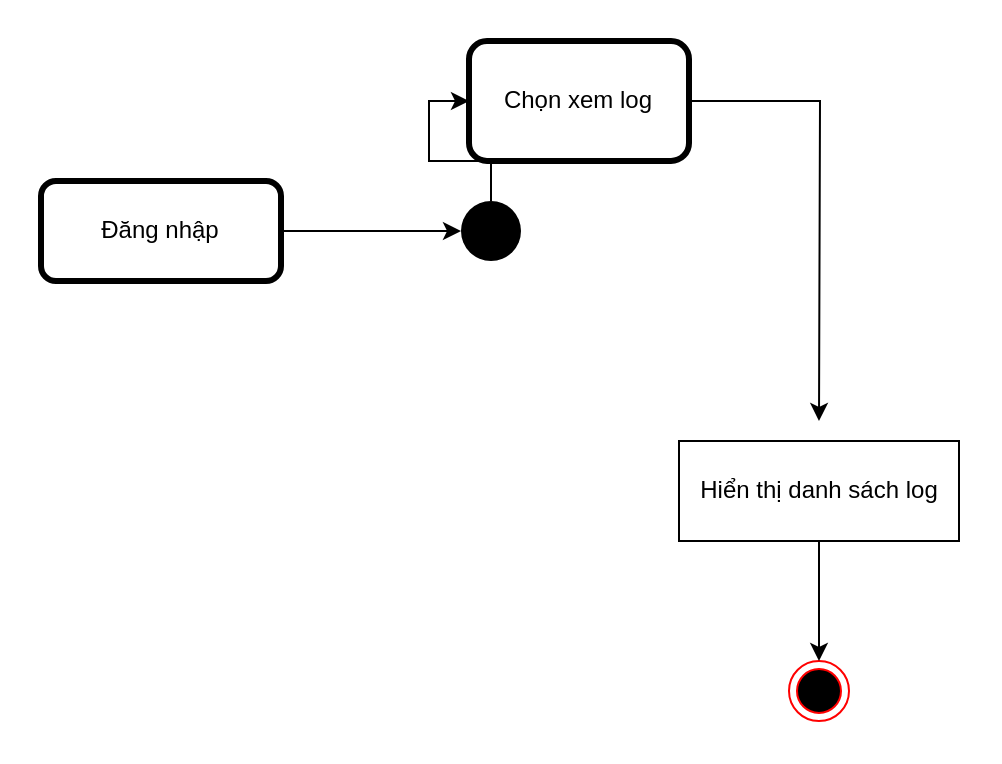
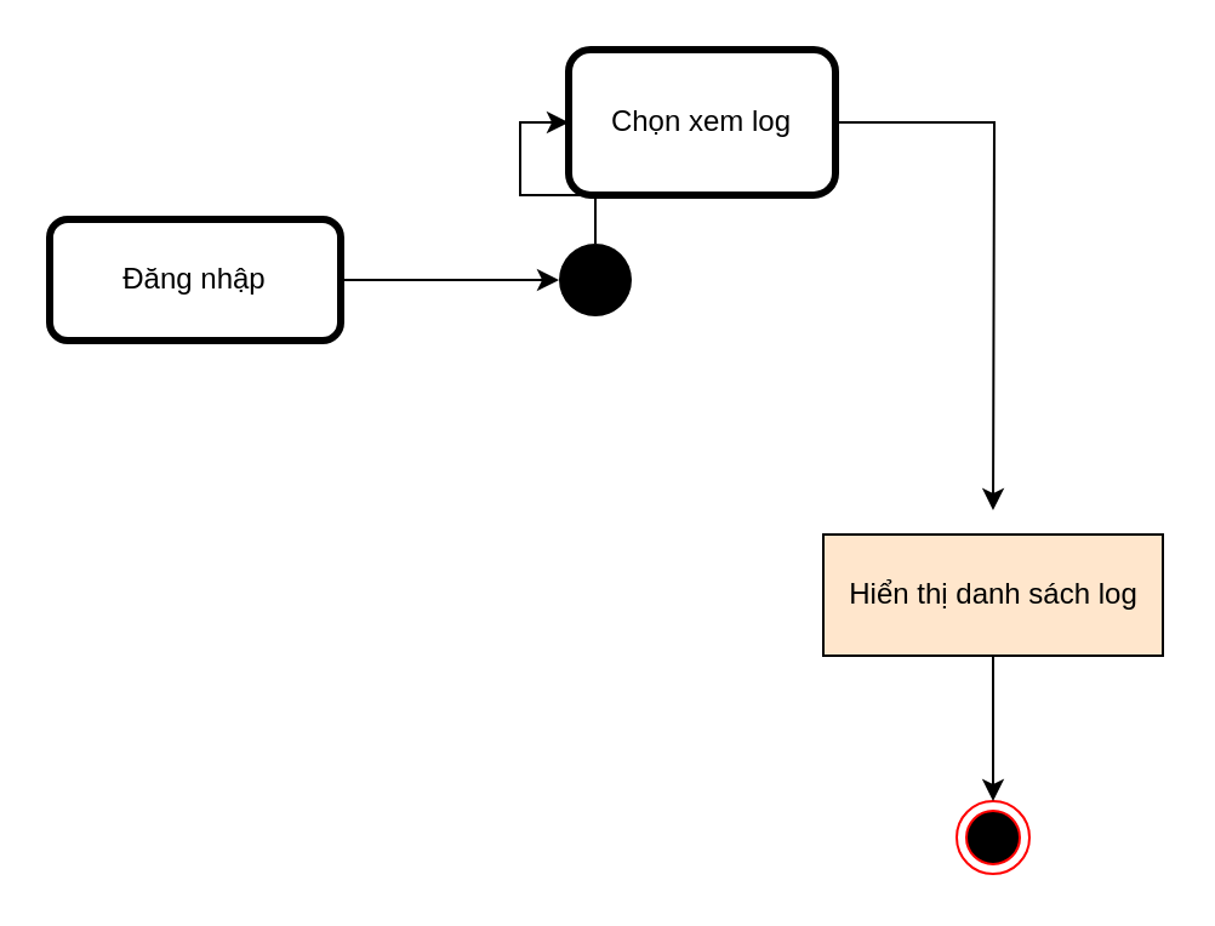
  <mxCell id="0" />
  <mxCell id="1" parent="0" />
  <mxCell id="2" style="edgeStyle=orthogonalEdgeStyle;rounded=0;orthogonalLoop=1;jettySize=auto;html=1;entryX=0;entryY=0.5;entryDx=0;entryDy=0;" edge="1" parent="1" source="3" target="8"><mxGeometry relative="1" as="geometry" /></mxCell>
  <mxCell id="3" value="" style="ellipse;fillColor=#000000;strokeColor=none;" vertex="1" parent="1"><mxGeometry x="230" y="100" width="30" height="30" as="geometry" /></mxCell>
  <mxCell id="4" value="" style="ellipse;html=1;shape=endState;fillColor=#000000;strokeColor=#ff0000;" vertex="1" parent="1"><mxGeometry x="394" y="330" width="30" height="30" as="geometry" /></mxCell>
  <mxCell id="5" style="edgeStyle=orthogonalEdgeStyle;rounded=0;orthogonalLoop=1;jettySize=auto;html=1;entryX=0;entryY=0.5;entryDx=0;entryDy=0;" edge="1" parent="1" source="6" target="3"><mxGeometry relative="1" as="geometry" /></mxCell>
  <mxCell id="6" value="Đăng nhập" style="shape=ext;rounded=1;html=1;whiteSpace=wrap;strokeWidth=3;" vertex="1" parent="1"><mxGeometry x="20" y="90" width="120" height="50" as="geometry" /></mxCell>
  <mxCell id="7" style="edgeStyle=orthogonalEdgeStyle;rounded=0;orthogonalLoop=1;jettySize=auto;html=1;" edge="1" parent="1" source="8"><mxGeometry relative="1" as="geometry"><mxPoint x="409" y="210" as="targetPoint" /></mxGeometry></mxCell>
  <mxCell id="8" value="Chọn xem log" style="shape=ext;rounded=1;html=1;whiteSpace=wrap;strokeWidth=3;" vertex="1" parent="1"><mxGeometry x="234" y="20" width="110" height="60" as="geometry" /></mxCell>
  <mxCell id="9" style="edgeStyle=orthogonalEdgeStyle;rounded=0;orthogonalLoop=1;jettySize=auto;html=1;" edge="1" parent="1" source="10" target="4"><mxGeometry relative="1" as="geometry" /></mxCell>
- <mxCell id="10" value="Hiển thị danh sách log" style="html=1;dashed=0;whitespace=wrap;" vertex="1" parent="1"><mxGeometry x="339" y="220" width="140" height="50" as="geometry" /></mxCell>
+ <mxCell id="10" value="Hiển thị danh sách log" style="html=1;dashed=0;whitespace=wrap;fillColor=#ffe6cc;" vertex="1" parent="1"><mxGeometry x="339" y="220" width="140" height="50" as="geometry" /></mxCell>
